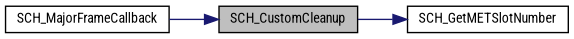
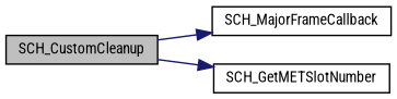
  digraph {
    fontname="Roboto Condensed"
    rankdir=LR
    node [color=black fillcolor=white fontname="Roboto Condensed" fontsize=10 shape=record style=filled]
    edge [color=midnightblue fontname="Roboto Condensed" fontsize=10 labelfontname=FreeSans labelfontsize=10 style=solid]
    n1 [fillcolor=grey75 fontcolor=black height=0.2 label=SCH_CustomCleanup width=0.4]
    n2 [height=0.2 label=SCH_MajorFrameCallback width=0.4]
    n3 [height=0.2 label=SCH_GetMETSlotNumber width=0.4]
-   n2 -> n1
+   n1 -> n2
    n1 -> n3
  }
